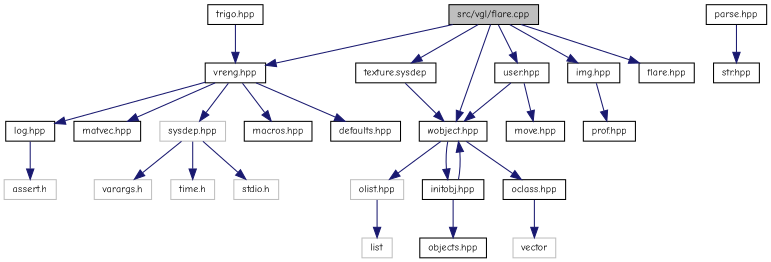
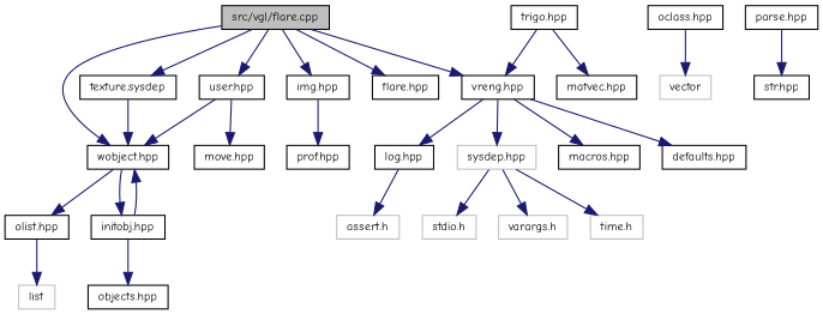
  digraph {
    fontname="Comic Neue"
    node [color=black fontname="Comic Neue" fontsize=10 shape=record]
    edge [color=midnightblue fontname="Comic Neue" fontsize=10 labelfontname=FreeSans labelfontsize=10 style=solid]
    n1 [fillcolor=grey75 fontcolor=black height=0.2 label="src/vgl/flare.cpp" style=filled width=0.4]
    n2 [height=0.2 label="vreng.hpp" width=0.4]
    n3 [height=0.2 label="flare.hpp" width=0.4]
    n4 [height=0.2 label="texture.sysdep" width=0.4]
    n5 [height=0.2 label="wobject.hpp" width=0.4]
    n6 [height=0.2 label="img.hpp" width=0.4]
    n7 [height=0.2 label="user.hpp" width=0.4]
    n8 [color=grey75 height=0.2 label="sysdep.hpp" width=0.4]
    n9 [height=0.2 label="macros.hpp" width=0.4]
    n10 [height=0.2 label="defaults.hpp" width=0.4]
    n11 [height=0.2 label="log.hpp" width=0.4]
    n12 [height=0.2 label="matvec.hpp" width=0.4]
    n13 [height=0.2 label="oclass.hpp" width=0.4]
-   n14 [color=grey75 height=0.2 label="olist.hpp" width=0.4]
+   n14 [height=0.2 label="olist.hpp" width=0.4]
    n15 [height=0.2 label="initobj.hpp" width=0.4]
    n16 [height=0.2 label="prof.hpp" width=0.4]
    n17 [height=0.2 label="move.hpp" width=0.4]
    n18 [color=grey75 height=0.2 label="stdio.h" width=0.4]
    n19 [color=grey75 height=0.2 label="varargs.h" width=0.4]
    n20 [color=grey75 height=0.2 label="time.h" width=0.4]
    n21 [height=0.2 label="trigo.hpp" width=0.4]
    n22 [color=grey75 height=0.2 label="assert.h" width=0.4]
    n23 [color=grey75 height=0.2 label=vector width=0.4]
    n24 [color=grey75 height=0.2 label=list width=0.4]
    n25 [height=0.2 label="parse.hpp" width=0.4]
    n26 [height=0.2 label="str.hpp" width=0.4]
    n27 [height=0.2 label="objects.hpp" width=0.4]
    n1 -> n2
    n1 -> n3
    n1 -> n4
    n1 -> n5
    n1 -> n6
    n1 -> n7
    n2 -> n8
    n2 -> n9
    n2 -> n10
    n2 -> n11
-   n2 -> n12
+   n21 -> n12
    n4 -> n5
-   n5 -> n13
    n5 -> n14
    n5 -> n15
    n6 -> n16
    n7 -> n5
    n7 -> n17
    n8 -> n18
    n8 -> n19
    n8 -> n20
    n11 -> n22
    n13 -> n23
    n14 -> n24
    n15 -> n5
    n15 -> n27
    n21 -> n2
    n25 -> n26
  }
